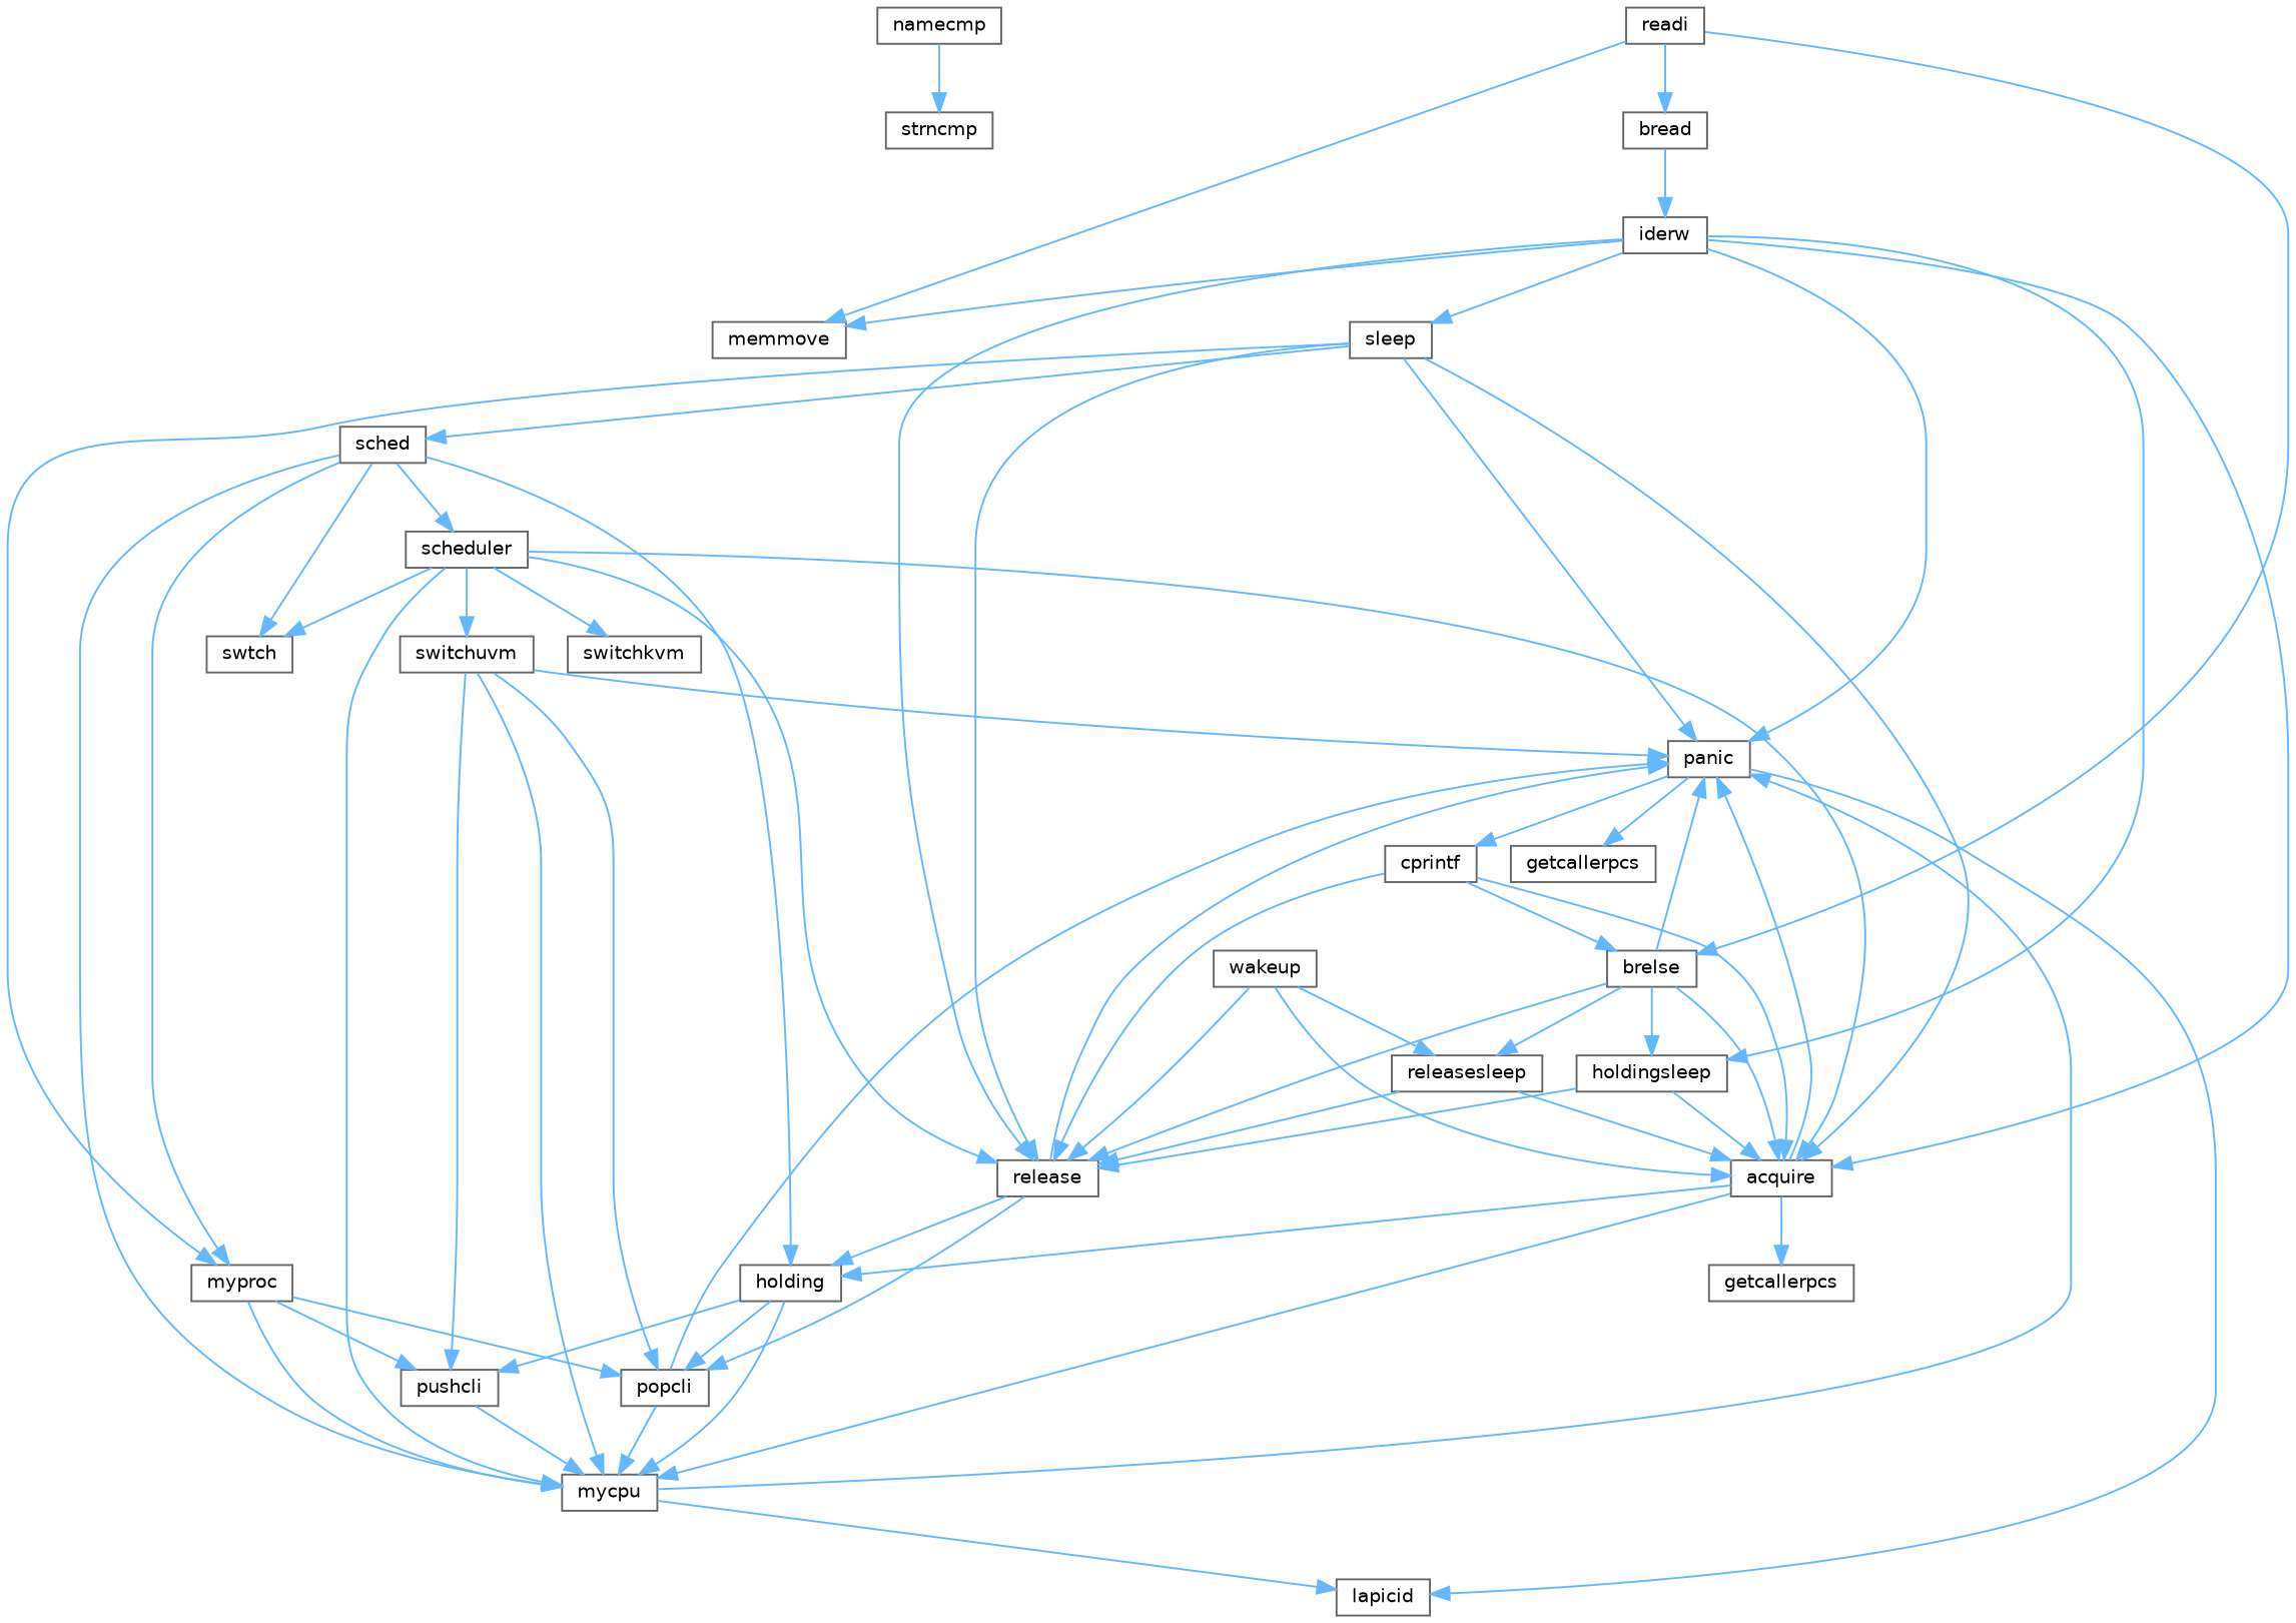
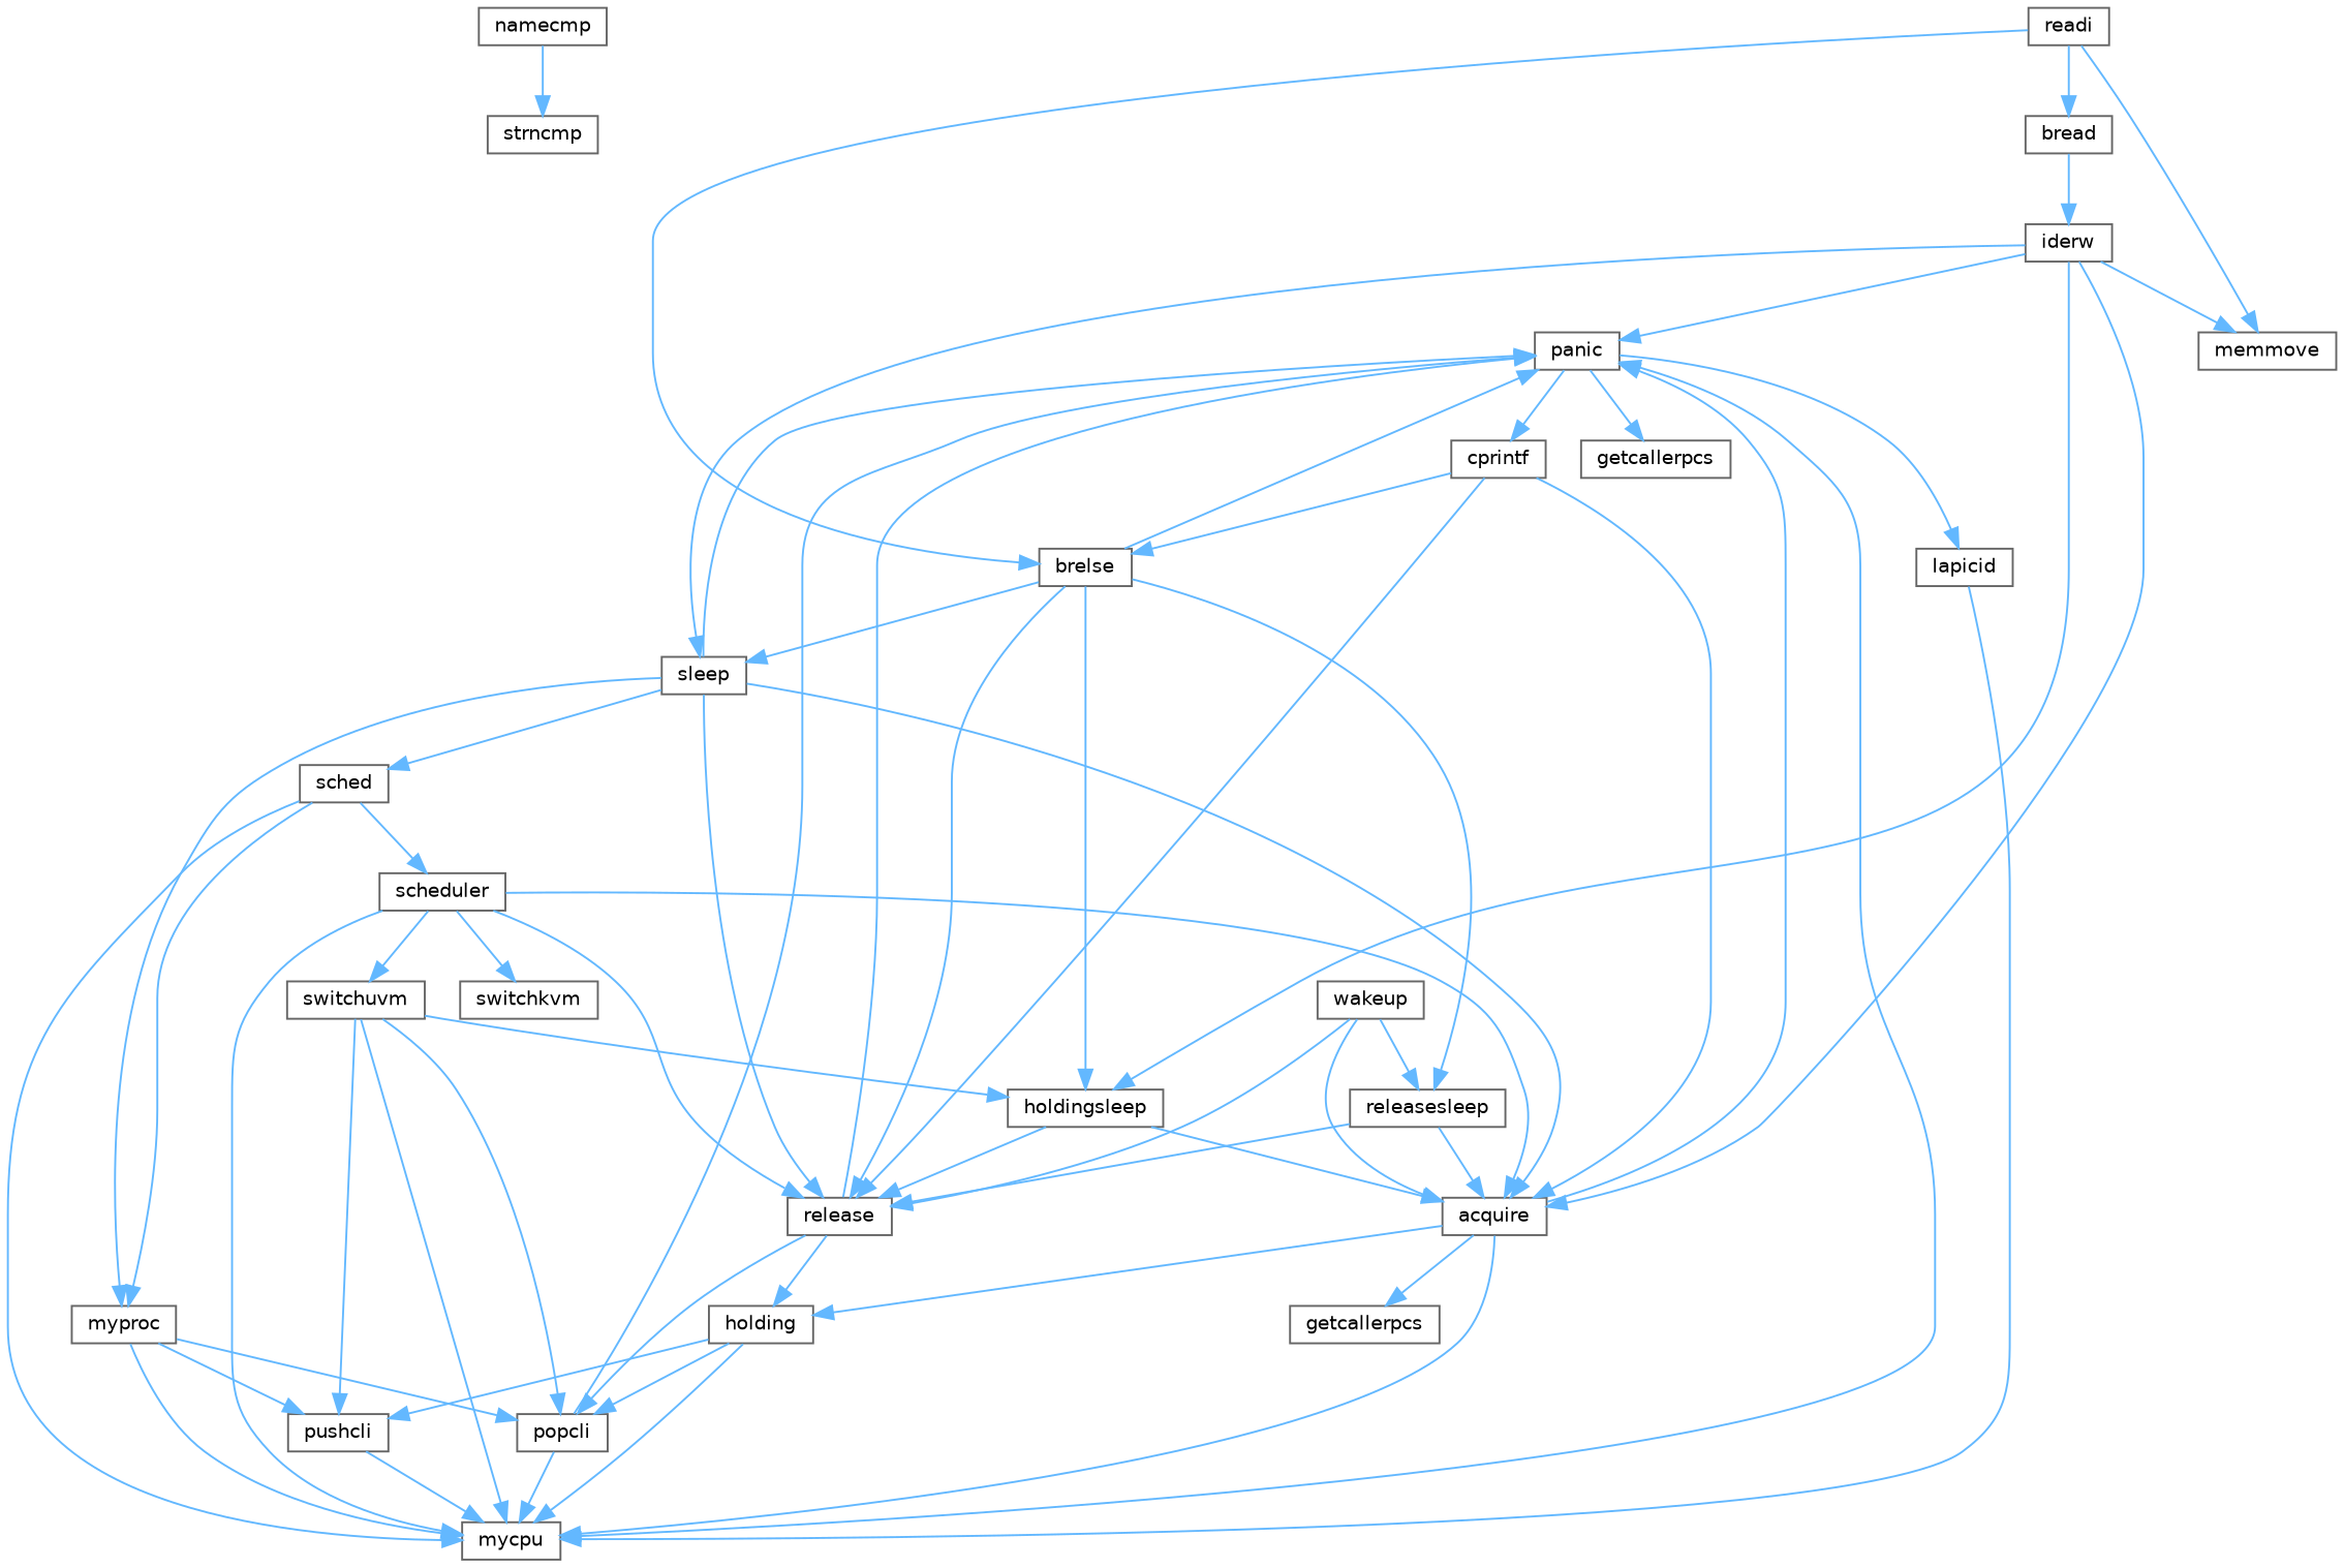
  digraph {
    rankdir=TB
    node [color=grey40 fillcolor=white fontname=Helvetica fontsize=10 shape=box style=filled]
    edge [color=steelblue1 fontname=Helvetica fontsize=10 labelfontname=Helvetica labelfontsize=10 style=solid]
    n1 [height=0.2 label=namecmp width=0.4]
    n2 [height=0.2 label=strncmp width=0.4]
    n3 [height=0.2 label=panic width=0.4]
    n4 [height=0.2 label=cprintf width=0.4]
    n5 [height=0.2 label=lapicid width=0.4]
    n6 [height=0.2 label=getcallerpcs width=0.4]
    n7 [height=0.2 label=readi width=0.4]
    n8 [height=0.2 label=bread width=0.4]
    n9 [height=0.2 label=memmove width=0.4]
    n10 [height=0.2 label=brelse width=0.4]
    n11 [height=0.2 label=acquire width=0.4]
    n12 [height=0.2 label=release width=0.4]
    n13 [height=0.2 label=getcallerpcs width=0.4]
    n14 [height=0.2 label=holding width=0.4]
    n15 [height=0.2 label=mycpu width=0.4]
    n16 [height=0.2 label=popcli width=0.4]
    n17 [height=0.2 label=pushcli width=0.4]
    n18 [height=0.2 label=iderw width=0.4]
    n19 [height=0.2 label=holdingsleep width=0.4]
    n20 [height=0.2 label=releasesleep width=0.4]
    n21 [height=0.2 label=sleep width=0.4]
    n22 [height=0.2 label=myproc width=0.4]
    n23 [height=0.2 label=sched width=0.4]
    n24 [height=0.2 label=scheduler width=0.4]
-   n25 [height=0.2 label=swtch width=0.4]
    n26 [height=0.2 label=switchkvm width=0.4]
    n27 [height=0.2 label=switchuvm width=0.4]
    n28 [height=0.2 label=wakeup width=0.4]
    n1 -> n2
    n3 -> n4
    n3 -> n5
    n3 -> n6
    n4 -> n10
    n4 -> n11
    n4 -> n12
    n7 -> n8
    n7 -> n9
    n7 -> n10
    n8 -> n18
    n10 -> n3
-   n10 -> n11
+   n10 -> n21
    n10 -> n12
    n10 -> n19
    n10 -> n20
    n11 -> n3
    n11 -> n13
    n11 -> n14
    n11 -> n15
    n12 -> n3
    n12 -> n14
    n12 -> n16
    n14 -> n15
    n14 -> n16
    n14 -> n17
    n15 -> n3
-   n15 -> n5
+   n5 -> n15
    n16 -> n3
    n16 -> n15
    n17 -> n15
    n18 -> n3
    n18 -> n9
    n18 -> n11
-   n18 -> n12
    n18 -> n19
    n18 -> n21
    n19 -> n11
    n19 -> n12
    n20 -> n11
    n20 -> n12
    n21 -> n3
    n21 -> n11
    n21 -> n12
    n21 -> n22
    n21 -> n23
    n22 -> n15
    n22 -> n16
    n22 -> n17
-   n23 -> n14
    n23 -> n15
    n23 -> n22
    n23 -> n24
-   n23 -> n25
    n24 -> n11
    n24 -> n12
    n24 -> n15
-   n24 -> n25
    n24 -> n26
    n24 -> n27
-   n27 -> n3
+   n27 -> n19
    n27 -> n15
    n27 -> n16
    n27 -> n17
    n28 -> n11
    n28 -> n12
    n28 -> n20
  }
